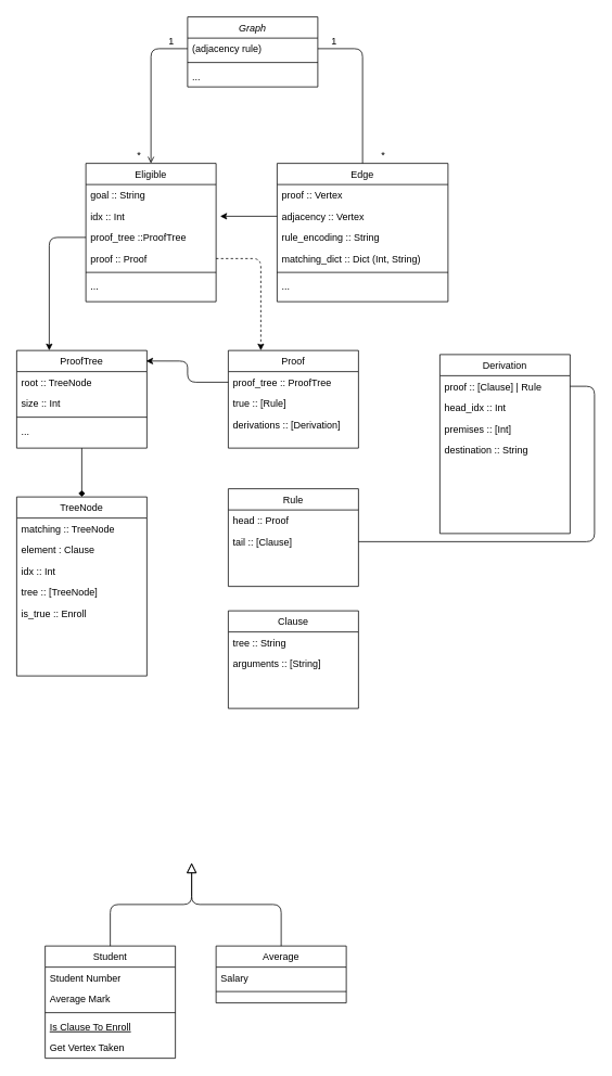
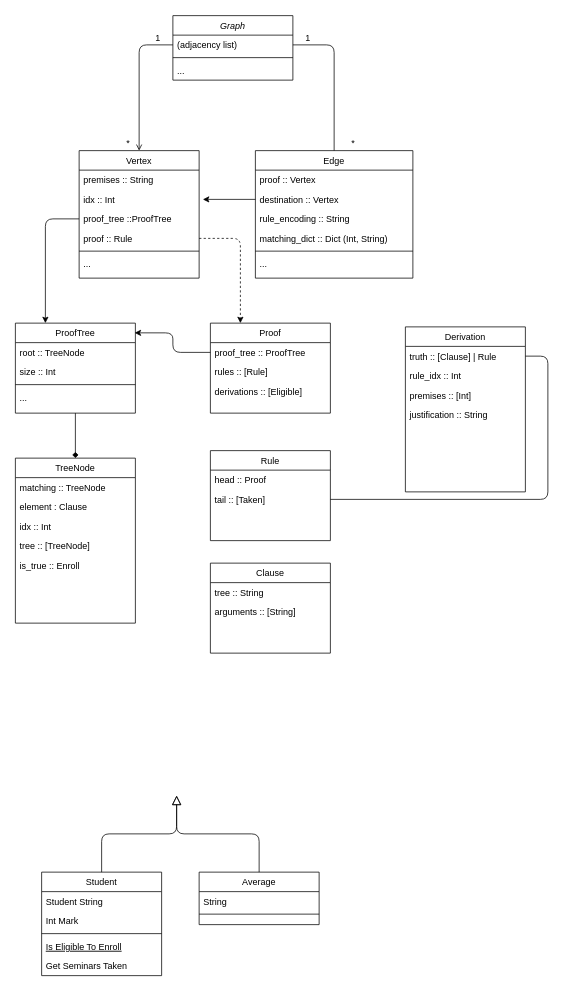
  <mxCell id="0" />
  <mxCell id="1" parent="0" />
  <mxCell id="2" value="Graph" style="swimlane;fontStyle=2;align=center;verticalAlign=top;childLayout=stackLayout;horizontal=1;startSize=26;horizontalStack=0;resizeParent=1;resizeLast=0;collapsible=1;marginBottom=0;shadow=0;strokeWidth=1;" parent="1" vertex="1"><mxGeometry x="230" y="20" width="160" height="86" as="geometry"><mxRectangle x="230" y="140" width="160" height="26" as="alternateBounds" /></mxGeometry></mxCell>
- <mxCell id="3" value="(adjacency rule)" style="text;align=left;verticalAlign=top;spacingLeft=4;spacingRight=4;overflow=hidden;rotatable=0;points=[[0,0.5],[1,0.5]];portConstraint=eastwest;" parent="2" vertex="1"><mxGeometry y="26" width="160" height="26" as="geometry" /></mxCell>
+ <mxCell id="3" value="(adjacency list)" style="text;align=left;verticalAlign=top;spacingLeft=4;spacingRight=4;overflow=hidden;rotatable=0;points=[[0,0.5],[1,0.5]];portConstraint=eastwest;" parent="2" vertex="1"><mxGeometry y="26" width="160" height="26" as="geometry" /></mxCell>
  <mxCell id="4" value="" style="line;html=1;strokeWidth=1;align=left;verticalAlign=middle;spacingTop=-1;spacingLeft=3;spacingRight=3;rotatable=0;labelPosition=right;points=[];portConstraint=eastwest;" parent="2" vertex="1"><mxGeometry y="52" width="160" height="8" as="geometry" /></mxCell>
  <mxCell id="5" value="..." style="text;align=left;verticalAlign=top;spacingLeft=4;spacingRight=4;overflow=hidden;rotatable=0;points=[[0,0.5],[1,0.5]];portConstraint=eastwest;" parent="2" vertex="1"><mxGeometry y="60" width="160" height="26" as="geometry" /></mxCell>
  <mxCell id="6" value="Student" style="swimlane;fontStyle=0;align=center;verticalAlign=top;childLayout=stackLayout;horizontal=1;startSize=26;horizontalStack=0;resizeParent=1;resizeLast=0;collapsible=1;marginBottom=0;shadow=0;strokeWidth=1;" parent="1" vertex="1"><mxGeometry x="55" y="1162" width="160" height="138" as="geometry"><mxRectangle x="130" y="380" width="160" height="26" as="alternateBounds" /></mxGeometry></mxCell>
- <mxCell id="7" value="Student Number" style="text;align=left;verticalAlign=top;spacingLeft=4;spacingRight=4;overflow=hidden;rotatable=0;points=[[0,0.5],[1,0.5]];portConstraint=eastwest;" parent="6" vertex="1"><mxGeometry y="26" width="160" height="26" as="geometry" /></mxCell>
- <mxCell id="8" value="Average Mark" style="text;align=left;verticalAlign=top;spacingLeft=4;spacingRight=4;overflow=hidden;rotatable=0;points=[[0,0.5],[1,0.5]];portConstraint=eastwest;shadow=0;html=0;" parent="6" vertex="1"><mxGeometry y="52" width="160" height="26" as="geometry" /></mxCell>
+ <mxCell id="7" value="Student String" style="text;align=left;verticalAlign=top;spacingLeft=4;spacingRight=4;overflow=hidden;rotatable=0;points=[[0,0.5],[1,0.5]];portConstraint=eastwest;" parent="6" vertex="1"><mxGeometry y="26" width="160" height="26" as="geometry" /></mxCell>
+ <mxCell id="8" value="Int Mark" style="text;align=left;verticalAlign=top;spacingLeft=4;spacingRight=4;overflow=hidden;rotatable=0;points=[[0,0.5],[1,0.5]];portConstraint=eastwest;shadow=0;html=0;" parent="6" vertex="1"><mxGeometry y="52" width="160" height="26" as="geometry" /></mxCell>
  <mxCell id="9" value="" style="line;html=1;strokeWidth=1;align=left;verticalAlign=middle;spacingTop=-1;spacingLeft=3;spacingRight=3;rotatable=0;labelPosition=right;points=[];portConstraint=eastwest;" parent="6" vertex="1"><mxGeometry y="78" width="160" height="8" as="geometry" /></mxCell>
- <mxCell id="10" value="Is Clause To Enroll" style="text;align=left;verticalAlign=top;spacingLeft=4;spacingRight=4;overflow=hidden;rotatable=0;points=[[0,0.5],[1,0.5]];portConstraint=eastwest;fontStyle=4;" parent="6" vertex="1"><mxGeometry y="86" width="160" height="26" as="geometry" /></mxCell>
- <mxCell id="11" value="Get Vertex Taken" style="text;align=left;verticalAlign=top;spacingLeft=4;spacingRight=4;overflow=hidden;rotatable=0;points=[[0,0.5],[1,0.5]];portConstraint=eastwest;" parent="6" vertex="1"><mxGeometry y="112" width="160" height="26" as="geometry" /></mxCell>
+ <mxCell id="10" value="Is Eligible To Enroll" style="text;align=left;verticalAlign=top;spacingLeft=4;spacingRight=4;overflow=hidden;rotatable=0;points=[[0,0.5],[1,0.5]];portConstraint=eastwest;fontStyle=4;" parent="6" vertex="1"><mxGeometry y="86" width="160" height="26" as="geometry" /></mxCell>
+ <mxCell id="11" value="Get Seminars Taken" style="text;align=left;verticalAlign=top;spacingLeft=4;spacingRight=4;overflow=hidden;rotatable=0;points=[[0,0.5],[1,0.5]];portConstraint=eastwest;" parent="6" vertex="1"><mxGeometry y="112" width="160" height="26" as="geometry" /></mxCell>
  <mxCell id="12" value="" style="endArrow=block;endSize=10;endFill=0;shadow=0;strokeWidth=1;edgeStyle=elbowEdgeStyle;elbow=vertical;" parent="1" source="6" edge="1"><mxGeometry width="160" relative="1" as="geometry"><mxPoint x="135" y="1005" as="sourcePoint" /><mxPoint x="235" y="1060" as="targetPoint" /></mxGeometry></mxCell>
  <mxCell id="13" value="Average" style="swimlane;fontStyle=0;align=center;verticalAlign=top;childLayout=stackLayout;horizontal=1;startSize=26;horizontalStack=0;resizeParent=1;resizeLast=0;collapsible=1;marginBottom=0;shadow=0;strokeWidth=1;" parent="1" vertex="1"><mxGeometry x="265" y="1162" width="160" height="70" as="geometry"><mxRectangle x="340" y="380" width="170" height="26" as="alternateBounds" /></mxGeometry></mxCell>
- <mxCell id="14" value="Salary" style="text;align=left;verticalAlign=top;spacingLeft=4;spacingRight=4;overflow=hidden;rotatable=0;points=[[0,0.5],[1,0.5]];portConstraint=eastwest;" parent="13" vertex="1"><mxGeometry y="26" width="160" height="26" as="geometry" /></mxCell>
+ <mxCell id="14" value="String" style="text;align=left;verticalAlign=top;spacingLeft=4;spacingRight=4;overflow=hidden;rotatable=0;points=[[0,0.5],[1,0.5]];portConstraint=eastwest;" parent="13" vertex="1"><mxGeometry y="26" width="160" height="26" as="geometry" /></mxCell>
  <mxCell id="15" value="" style="line;html=1;strokeWidth=1;align=left;verticalAlign=middle;spacingTop=-1;spacingLeft=3;spacingRight=3;rotatable=0;labelPosition=right;points=[];portConstraint=eastwest;" parent="13" vertex="1"><mxGeometry y="52" width="160" height="8" as="geometry" /></mxCell>
  <mxCell id="16" value="" style="endArrow=block;endSize=10;endFill=0;shadow=0;strokeWidth=1;edgeStyle=elbowEdgeStyle;elbow=vertical;" parent="1" source="13" edge="1"><mxGeometry width="160" relative="1" as="geometry"><mxPoint x="145" y="1175" as="sourcePoint" /><mxPoint x="235" y="1060" as="targetPoint" /></mxGeometry></mxCell>
- <mxCell id="17" value="Eligible" style="swimlane;fontStyle=0;align=center;verticalAlign=top;childLayout=stackLayout;horizontal=1;startSize=26;horizontalStack=0;resizeParent=1;resizeLast=0;collapsible=1;marginBottom=0;shadow=0;strokeWidth=1;" parent="1" vertex="1"><mxGeometry x="105" y="200" width="160" height="170" as="geometry"><mxRectangle x="550" y="140" width="160" height="26" as="alternateBounds" /></mxGeometry></mxCell>
- <mxCell id="18" value="goal :: String" style="text;align=left;verticalAlign=top;spacingLeft=4;spacingRight=4;overflow=hidden;rotatable=0;points=[[0,0.5],[1,0.5]];portConstraint=eastwest;" parent="17" vertex="1"><mxGeometry y="26" width="160" height="26" as="geometry" /></mxCell>
+ <mxCell id="17" value="Vertex" style="swimlane;fontStyle=0;align=center;verticalAlign=top;childLayout=stackLayout;horizontal=1;startSize=26;horizontalStack=0;resizeParent=1;resizeLast=0;collapsible=1;marginBottom=0;shadow=0;strokeWidth=1;" parent="1" vertex="1"><mxGeometry x="105" y="200" width="160" height="170" as="geometry"><mxRectangle x="550" y="140" width="160" height="26" as="alternateBounds" /></mxGeometry></mxCell>
+ <mxCell id="18" value="premises :: String" style="text;align=left;verticalAlign=top;spacingLeft=4;spacingRight=4;overflow=hidden;rotatable=0;points=[[0,0.5],[1,0.5]];portConstraint=eastwest;" parent="17" vertex="1"><mxGeometry y="26" width="160" height="26" as="geometry" /></mxCell>
  <mxCell id="19" value="idx :: Int" style="text;align=left;verticalAlign=top;spacingLeft=4;spacingRight=4;overflow=hidden;rotatable=0;points=[[0,0.5],[1,0.5]];portConstraint=eastwest;shadow=0;html=0;" parent="17" vertex="1"><mxGeometry y="52" width="160" height="26" as="geometry" /></mxCell>
  <mxCell id="20" value="proof_tree ::ProofTree" style="text;align=left;verticalAlign=top;spacingLeft=4;spacingRight=4;overflow=hidden;rotatable=0;points=[[0,0.5],[1,0.5]];portConstraint=eastwest;shadow=0;html=0;" parent="17" vertex="1"><mxGeometry y="78" width="160" height="26" as="geometry" /></mxCell>
- <mxCell id="21" value="proof :: Proof" style="text;align=left;verticalAlign=top;spacingLeft=4;spacingRight=4;overflow=hidden;rotatable=0;points=[[0,0.5],[1,0.5]];portConstraint=eastwest;shadow=0;html=0;" parent="17" vertex="1"><mxGeometry y="104" width="160" height="26" as="geometry" /></mxCell>
+ <mxCell id="21" value="proof :: Rule" style="text;align=left;verticalAlign=top;spacingLeft=4;spacingRight=4;overflow=hidden;rotatable=0;points=[[0,0.5],[1,0.5]];portConstraint=eastwest;shadow=0;html=0;" parent="17" vertex="1"><mxGeometry y="104" width="160" height="26" as="geometry" /></mxCell>
  <mxCell id="22" value="" style="line;html=1;strokeWidth=1;align=left;verticalAlign=middle;spacingTop=-1;spacingLeft=3;spacingRight=3;rotatable=0;labelPosition=right;points=[];portConstraint=eastwest;" parent="17" vertex="1"><mxGeometry y="130" width="160" height="8" as="geometry" /></mxCell>
  <mxCell id="23" value="..." style="text;align=left;verticalAlign=top;spacingLeft=4;spacingRight=4;overflow=hidden;rotatable=0;points=[[0,0.5],[1,0.5]];portConstraint=eastwest;" parent="17" vertex="1"><mxGeometry y="138" width="160" height="26" as="geometry" /></mxCell>
  <mxCell id="24" value="Edge" style="swimlane;fontStyle=0;align=center;verticalAlign=top;childLayout=stackLayout;horizontal=1;startSize=26;horizontalStack=0;resizeParent=1;resizeLast=0;collapsible=1;marginBottom=0;shadow=0;strokeWidth=1;" parent="1" vertex="1"><mxGeometry x="340" y="200" width="210" height="170" as="geometry"><mxRectangle x="550" y="140" width="160" height="26" as="alternateBounds" /></mxGeometry></mxCell>
  <mxCell id="25" value="proof :: Vertex" style="text;align=left;verticalAlign=top;spacingLeft=4;spacingRight=4;overflow=hidden;rotatable=0;points=[[0,0.5],[1,0.5]];portConstraint=eastwest;" parent="24" vertex="1"><mxGeometry y="26" width="210" height="26" as="geometry" /></mxCell>
- <mxCell id="26" value="adjacency :: Vertex" style="text;align=left;verticalAlign=top;spacingLeft=4;spacingRight=4;overflow=hidden;rotatable=0;points=[[0,0.5],[1,0.5]];portConstraint=eastwest;shadow=0;html=0;" parent="24" vertex="1"><mxGeometry y="52" width="210" height="26" as="geometry" /></mxCell>
+ <mxCell id="26" value="destination :: Vertex" style="text;align=left;verticalAlign=top;spacingLeft=4;spacingRight=4;overflow=hidden;rotatable=0;points=[[0,0.5],[1,0.5]];portConstraint=eastwest;shadow=0;html=0;" parent="24" vertex="1"><mxGeometry y="52" width="210" height="26" as="geometry" /></mxCell>
  <mxCell id="27" value="rule_encoding :: String" style="text;align=left;verticalAlign=top;spacingLeft=4;spacingRight=4;overflow=hidden;rotatable=0;points=[[0,0.5],[1,0.5]];portConstraint=eastwest;shadow=0;html=0;" parent="24" vertex="1"><mxGeometry y="78" width="210" height="26" as="geometry" /></mxCell>
  <mxCell id="28" value="matching_dict :: Dict (Int, String)" style="text;align=left;verticalAlign=top;spacingLeft=4;spacingRight=4;overflow=hidden;rotatable=0;points=[[0,0.5],[1,0.5]];portConstraint=eastwest;shadow=0;html=0;" parent="24" vertex="1"><mxGeometry y="104" width="210" height="26" as="geometry" /></mxCell>
  <mxCell id="29" value="" style="line;html=1;strokeWidth=1;align=left;verticalAlign=middle;spacingTop=-1;spacingLeft=3;spacingRight=3;rotatable=0;labelPosition=right;points=[];portConstraint=eastwest;" parent="24" vertex="1"><mxGeometry y="130" width="210" height="8" as="geometry" /></mxCell>
  <mxCell id="30" value="..." style="text;align=left;verticalAlign=top;spacingLeft=4;spacingRight=4;overflow=hidden;rotatable=0;points=[[0,0.5],[1,0.5]];portConstraint=eastwest;" parent="24" vertex="1"><mxGeometry y="138" width="210" height="26" as="geometry" /></mxCell>
  <mxCell id="31" value="*" style="text;html=1;align=center;verticalAlign=middle;resizable=0;points=[];autosize=1;strokeColor=none;" parent="1" vertex="1"><mxGeometry x="460" y="180" width="20" height="20" as="geometry" /></mxCell>
  <mxCell id="32" style="edgeStyle=orthogonalEdgeStyle;orthogonalLoop=1;jettySize=auto;html=1;entryX=0.5;entryY=0;entryDx=0;entryDy=0;endArrow=diamond;" edge="1" parent="1" source="33" target="38"><mxGeometry relative="1" as="geometry" /></mxCell>
  <mxCell id="33" value="ProofTree" style="swimlane;fontStyle=0;align=center;verticalAlign=top;childLayout=stackLayout;horizontal=1;startSize=26;horizontalStack=0;resizeParent=1;resizeLast=0;collapsible=1;marginBottom=0;shadow=0;strokeWidth=1;" vertex="1" parent="1"><mxGeometry x="20" y="430" width="160" height="120" as="geometry"><mxRectangle x="550" y="140" width="160" height="26" as="alternateBounds" /></mxGeometry></mxCell>
  <mxCell id="34" value="root :: TreeNode" style="text;align=left;verticalAlign=top;spacingLeft=4;spacingRight=4;overflow=hidden;rotatable=0;points=[[0,0.5],[1,0.5]];portConstraint=eastwest;" vertex="1" parent="33"><mxGeometry y="26" width="160" height="26" as="geometry" /></mxCell>
  <mxCell id="35" value="size :: Int" style="text;align=left;verticalAlign=top;spacingLeft=4;spacingRight=4;overflow=hidden;rotatable=0;points=[[0,0.5],[1,0.5]];portConstraint=eastwest;shadow=0;html=0;" vertex="1" parent="33"><mxGeometry y="52" width="160" height="26" as="geometry" /></mxCell>
  <mxCell id="36" value="" style="line;html=1;strokeWidth=1;align=left;verticalAlign=middle;spacingTop=-1;spacingLeft=3;spacingRight=3;rotatable=0;labelPosition=right;points=[];portConstraint=eastwest;" vertex="1" parent="33"><mxGeometry y="78" width="160" height="8" as="geometry" /></mxCell>
  <mxCell id="37" value="..." style="text;align=left;verticalAlign=top;spacingLeft=4;spacingRight=4;overflow=hidden;rotatable=0;points=[[0,0.5],[1,0.5]];portConstraint=eastwest;" vertex="1" parent="33"><mxGeometry y="86" width="160" height="26" as="geometry" /></mxCell>
  <mxCell id="38" value="TreeNode" style="swimlane;fontStyle=0;align=center;verticalAlign=top;childLayout=stackLayout;horizontal=1;startSize=26;horizontalStack=0;resizeParent=1;resizeLast=0;collapsible=1;marginBottom=0;shadow=0;strokeWidth=1;" vertex="1" parent="1"><mxGeometry x="20" y="610" width="160" height="220" as="geometry"><mxRectangle x="550" y="140" width="160" height="26" as="alternateBounds" /></mxGeometry></mxCell>
  <mxCell id="39" value="matching :: TreeNode" style="text;align=left;verticalAlign=top;spacingLeft=4;spacingRight=4;overflow=hidden;rotatable=0;points=[[0,0.5],[1,0.5]];portConstraint=eastwest;" vertex="1" parent="38"><mxGeometry y="26" width="160" height="26" as="geometry" /></mxCell>
  <mxCell id="40" value="element : Clause" style="text;align=left;verticalAlign=top;spacingLeft=4;spacingRight=4;overflow=hidden;rotatable=0;points=[[0,0.5],[1,0.5]];portConstraint=eastwest;shadow=0;html=0;" vertex="1" parent="38"><mxGeometry y="52" width="160" height="26" as="geometry" /></mxCell>
  <mxCell id="41" value="idx :: Int" style="text;align=left;verticalAlign=top;spacingLeft=4;spacingRight=4;overflow=hidden;rotatable=0;points=[[0,0.5],[1,0.5]];portConstraint=eastwest;shadow=0;html=0;" vertex="1" parent="38"><mxGeometry y="78" width="160" height="26" as="geometry" /></mxCell>
  <mxCell id="42" value="tree :: [TreeNode]&#10;" style="text;align=left;verticalAlign=top;spacingLeft=4;spacingRight=4;overflow=hidden;rotatable=0;points=[[0,0.5],[1,0.5]];portConstraint=eastwest;shadow=0;html=0;" vertex="1" parent="38"><mxGeometry y="104" width="160" height="26" as="geometry" /></mxCell>
  <mxCell id="43" value="is_true :: Enroll" style="text;align=left;verticalAlign=top;spacingLeft=4;spacingRight=4;overflow=hidden;rotatable=0;points=[[0,0.5],[1,0.5]];portConstraint=eastwest;shadow=0;html=0;" vertex="1" parent="38"><mxGeometry y="130" width="160" height="26" as="geometry" /></mxCell>
  <mxCell id="44" style="edgeStyle=orthogonalEdgeStyle;orthogonalLoop=1;jettySize=auto;html=1;entryX=0.5;entryY=0;entryDx=0;entryDy=0;endArrow=open;" edge="1" parent="1" source="3" target="17"><mxGeometry relative="1" as="geometry" /></mxCell>
  <mxCell id="45" style="edgeStyle=orthogonalEdgeStyle;orthogonalLoop=1;jettySize=auto;html=1;entryX=0.5;entryY=0;entryDx=0;entryDy=0;endArrow=none;" edge="1" parent="1" source="3" target="24"><mxGeometry relative="1" as="geometry" /></mxCell>
  <mxCell id="46" value="*" style="text;html=1;align=center;verticalAlign=middle;resizable=0;points=[];autosize=1;strokeColor=none;" vertex="1" parent="1"><mxGeometry x="160" y="180" width="20" height="20" as="geometry" /></mxCell>
  <mxCell id="47" value="1" style="text;html=1;align=center;verticalAlign=middle;resizable=0;points=[];autosize=1;strokeColor=none;" vertex="1" parent="1"><mxGeometry x="200" y="40" width="20" height="20" as="geometry" /></mxCell>
  <mxCell id="48" value="1" style="text;html=1;align=center;verticalAlign=middle;resizable=0;points=[];autosize=1;strokeColor=none;" vertex="1" parent="1"><mxGeometry x="400" y="40" width="20" height="20" as="geometry" /></mxCell>
  <mxCell id="49" value="Proof" style="swimlane;fontStyle=0;align=center;verticalAlign=top;childLayout=stackLayout;horizontal=1;startSize=26;horizontalStack=0;resizeParent=1;resizeLast=0;collapsible=1;marginBottom=0;shadow=0;strokeWidth=1;" vertex="1" parent="1"><mxGeometry x="280" y="430" width="160" height="120" as="geometry"><mxRectangle x="360" y="470" width="160" height="26" as="alternateBounds" /></mxGeometry></mxCell>
  <mxCell id="50" value="proof_tree :: ProofTree" style="text;align=left;verticalAlign=top;spacingLeft=4;spacingRight=4;overflow=hidden;rotatable=0;points=[[0,0.5],[1,0.5]];portConstraint=eastwest;" vertex="1" parent="49"><mxGeometry y="26" width="160" height="26" as="geometry" /></mxCell>
- <mxCell id="51" value="true :: [Rule]" style="text;align=left;verticalAlign=top;spacingLeft=4;spacingRight=4;overflow=hidden;rotatable=0;points=[[0,0.5],[1,0.5]];portConstraint=eastwest;shadow=0;html=0;" vertex="1" parent="49"><mxGeometry y="52" width="160" height="26" as="geometry" /></mxCell>
- <mxCell id="52" value="derivations :: [Derivation]" style="text;align=left;verticalAlign=top;spacingLeft=4;spacingRight=4;overflow=hidden;rotatable=0;points=[[0,0.5],[1,0.5]];portConstraint=eastwest;" vertex="1" parent="49"><mxGeometry y="78" width="160" height="22" as="geometry" /></mxCell>
+ <mxCell id="51" value="rules :: [Rule]" style="text;align=left;verticalAlign=top;spacingLeft=4;spacingRight=4;overflow=hidden;rotatable=0;points=[[0,0.5],[1,0.5]];portConstraint=eastwest;shadow=0;html=0;" vertex="1" parent="49"><mxGeometry y="52" width="160" height="26" as="geometry" /></mxCell>
+ <mxCell id="52" value="derivations :: [Eligible]" style="text;align=left;verticalAlign=top;spacingLeft=4;spacingRight=4;overflow=hidden;rotatable=0;points=[[0,0.5],[1,0.5]];portConstraint=eastwest;" vertex="1" parent="49"><mxGeometry y="78" width="160" height="22" as="geometry" /></mxCell>
  <mxCell id="53" value="Derivation" style="swimlane;fontStyle=0;align=center;verticalAlign=top;childLayout=stackLayout;horizontal=1;startSize=26;horizontalStack=0;resizeParent=1;resizeLast=0;collapsible=1;marginBottom=0;shadow=0;strokeWidth=1;" vertex="1" parent="1"><mxGeometry x="540" y="435" width="160" height="220" as="geometry"><mxRectangle x="550" y="140" width="160" height="26" as="alternateBounds" /></mxGeometry></mxCell>
- <mxCell id="54" value="proof :: [Clause] | Rule" style="text;align=left;verticalAlign=top;spacingLeft=4;spacingRight=4;overflow=hidden;rotatable=0;points=[[0,0.5],[1,0.5]];portConstraint=eastwest;" vertex="1" parent="53"><mxGeometry y="26" width="160" height="26" as="geometry" /></mxCell>
- <mxCell id="55" value="head_idx :: Int" style="text;align=left;verticalAlign=top;spacingLeft=4;spacingRight=4;overflow=hidden;rotatable=0;points=[[0,0.5],[1,0.5]];portConstraint=eastwest;shadow=0;html=0;" vertex="1" parent="53"><mxGeometry y="52" width="160" height="26" as="geometry" /></mxCell>
+ <mxCell id="54" value="truth :: [Clause] | Rule" style="text;align=left;verticalAlign=top;spacingLeft=4;spacingRight=4;overflow=hidden;rotatable=0;points=[[0,0.5],[1,0.5]];portConstraint=eastwest;" vertex="1" parent="53"><mxGeometry y="26" width="160" height="26" as="geometry" /></mxCell>
+ <mxCell id="55" value="rule_idx :: Int" style="text;align=left;verticalAlign=top;spacingLeft=4;spacingRight=4;overflow=hidden;rotatable=0;points=[[0,0.5],[1,0.5]];portConstraint=eastwest;shadow=0;html=0;" vertex="1" parent="53"><mxGeometry y="52" width="160" height="26" as="geometry" /></mxCell>
  <mxCell id="56" value="premises :: [Int]" style="text;align=left;verticalAlign=top;spacingLeft=4;spacingRight=4;overflow=hidden;rotatable=0;points=[[0,0.5],[1,0.5]];portConstraint=eastwest;shadow=0;html=0;" vertex="1" parent="53"><mxGeometry y="78" width="160" height="26" as="geometry" /></mxCell>
- <mxCell id="57" value="destination :: String" style="text;align=left;verticalAlign=top;spacingLeft=4;spacingRight=4;overflow=hidden;rotatable=0;points=[[0,0.5],[1,0.5]];portConstraint=eastwest;shadow=0;html=0;" vertex="1" parent="53"><mxGeometry y="104" width="160" height="26" as="geometry" /></mxCell>
+ <mxCell id="57" value="justification :: String" style="text;align=left;verticalAlign=top;spacingLeft=4;spacingRight=4;overflow=hidden;rotatable=0;points=[[0,0.5],[1,0.5]];portConstraint=eastwest;shadow=0;html=0;" vertex="1" parent="53"><mxGeometry y="104" width="160" height="26" as="geometry" /></mxCell>
  <mxCell id="58" value="Rule" style="swimlane;fontStyle=0;align=center;verticalAlign=top;childLayout=stackLayout;horizontal=1;startSize=26;horizontalStack=0;resizeParent=1;resizeLast=0;collapsible=1;marginBottom=0;shadow=0;strokeWidth=1;" vertex="1" parent="1"><mxGeometry x="280" y="600" width="160" height="120" as="geometry"><mxRectangle x="360" y="470" width="160" height="26" as="alternateBounds" /></mxGeometry></mxCell>
  <mxCell id="59" value="head :: Proof" style="text;align=left;verticalAlign=top;spacingLeft=4;spacingRight=4;overflow=hidden;rotatable=0;points=[[0,0.5],[1,0.5]];portConstraint=eastwest;" vertex="1" parent="58"><mxGeometry y="26" width="160" height="26" as="geometry" /></mxCell>
- <mxCell id="60" value="tail :: [Clause]" style="text;align=left;verticalAlign=top;spacingLeft=4;spacingRight=4;overflow=hidden;rotatable=0;points=[[0,0.5],[1,0.5]];portConstraint=eastwest;shadow=0;html=0;" vertex="1" parent="58"><mxGeometry y="52" width="160" height="26" as="geometry" /></mxCell>
+ <mxCell id="60" value="tail :: [Taken]" style="text;align=left;verticalAlign=top;spacingLeft=4;spacingRight=4;overflow=hidden;rotatable=0;points=[[0,0.5],[1,0.5]];portConstraint=eastwest;shadow=0;html=0;" vertex="1" parent="58"><mxGeometry y="52" width="160" height="26" as="geometry" /></mxCell>
  <mxCell id="61" value="Clause" style="swimlane;fontStyle=0;align=center;verticalAlign=top;childLayout=stackLayout;horizontal=1;startSize=26;horizontalStack=0;resizeParent=1;resizeLast=0;collapsible=1;marginBottom=0;shadow=0;strokeWidth=1;" vertex="1" parent="1"><mxGeometry x="280" y="750" width="160" height="120" as="geometry"><mxRectangle x="360" y="470" width="160" height="26" as="alternateBounds" /></mxGeometry></mxCell>
  <mxCell id="62" value="tree :: String" style="text;align=left;verticalAlign=top;spacingLeft=4;spacingRight=4;overflow=hidden;rotatable=0;points=[[0,0.5],[1,0.5]];portConstraint=eastwest;" vertex="1" parent="61"><mxGeometry y="26" width="160" height="26" as="geometry" /></mxCell>
  <mxCell id="63" value="arguments :: [String]" style="text;align=left;verticalAlign=top;spacingLeft=4;spacingRight=4;overflow=hidden;rotatable=0;points=[[0,0.5],[1,0.5]];portConstraint=eastwest;shadow=0;html=0;" vertex="1" parent="61"><mxGeometry y="52" width="160" height="26" as="geometry" /></mxCell>
  <mxCell id="64" style="edgeStyle=orthogonalEdgeStyle;orthogonalLoop=1;jettySize=auto;html=1;entryX=0.994;entryY=0.108;entryDx=0;entryDy=0;entryPerimeter=0;" edge="1" parent="1" source="50" target="33"><mxGeometry relative="1" as="geometry" /></mxCell>
  <mxCell id="65" style="edgeStyle=orthogonalEdgeStyle;rounded=1;orthogonalLoop=1;jettySize=auto;html=1;entryX=1;entryY=0.5;entryDx=0;entryDy=0;endArrow=none;" edge="1" parent="1" source="54" target="60"><mxGeometry relative="1" as="geometry"><mxPoint x="730" y="720" as="targetPoint" /><Array as="points"><mxPoint x="730" y="474" /><mxPoint x="730" y="665" /></Array></mxGeometry></mxCell>
  <mxCell id="66" style="edgeStyle=orthogonalEdgeStyle;rounded=1;orthogonalLoop=1;jettySize=auto;html=1;" edge="1" parent="1" source="26"><mxGeometry relative="1" as="geometry"><mxPoint x="270" y="265" as="targetPoint" /></mxGeometry></mxCell>
  <mxCell id="67" style="edgeStyle=orthogonalEdgeStyle;rounded=1;orthogonalLoop=1;jettySize=auto;html=1;entryX=0.25;entryY=0;entryDx=0;entryDy=0;dashed=1;" edge="1" parent="1" source="21" target="49"><mxGeometry relative="1" as="geometry" /></mxCell>
  <mxCell id="68" style="edgeStyle=orthogonalEdgeStyle;rounded=1;orthogonalLoop=1;jettySize=auto;html=1;entryX=0.25;entryY=0;entryDx=0;entryDy=0;" edge="1" parent="1" source="20" target="33"><mxGeometry relative="1" as="geometry" /></mxCell>
